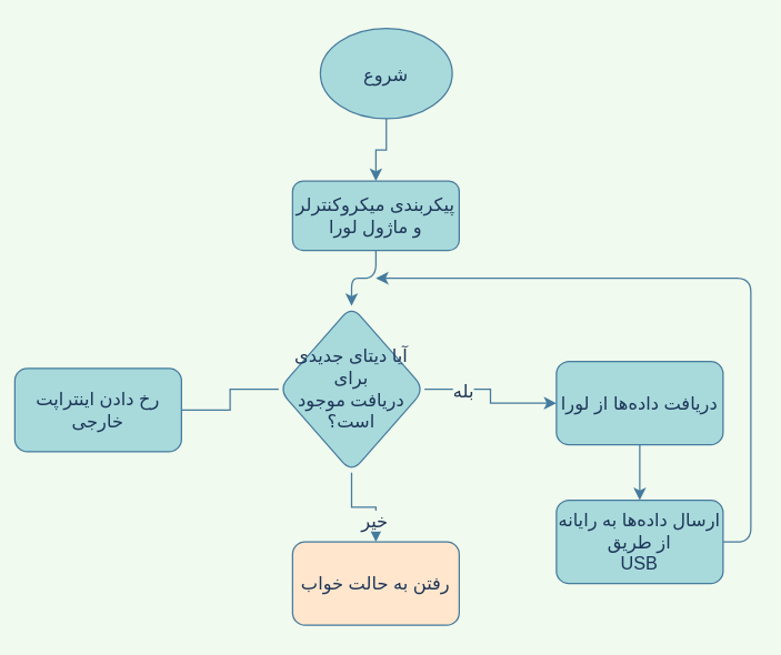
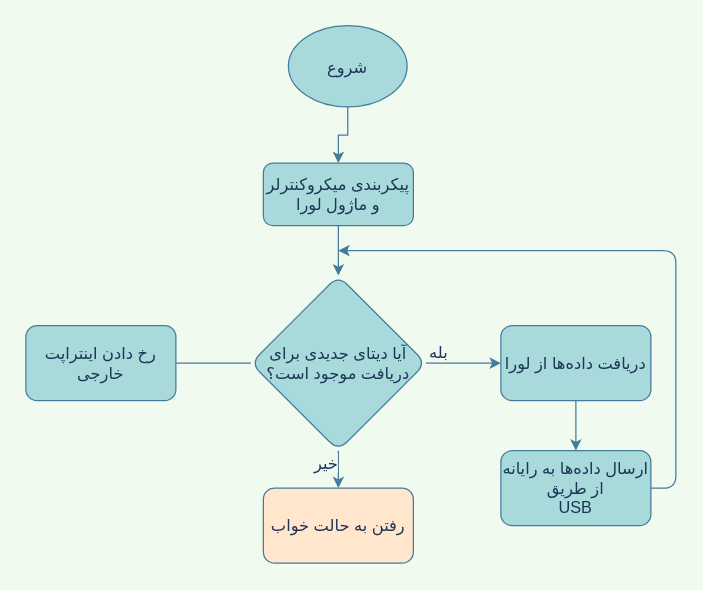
  <mxCell id="0" />
  <mxCell id="1" parent="0" />
  <mxCell id="2" style="edgeStyle=orthogonalEdgeStyle;curved=0;rounded=1;sketch=0;orthogonalLoop=1;jettySize=auto;html=1;strokeColor=#457B9D;fillColor=#A8DADC;fontColor=#1D3557;fontSize=13;" edge="1" parent="1" source="3" target="9"><mxGeometry relative="1" as="geometry" /></mxCell>
  <mxCell id="3" value="پیکربندی میکروکنترلر و ماژول‌ لورا" style="rounded=1;whiteSpace=wrap;html=1;fontSize=13;glass=0;strokeWidth=1;shadow=0;fillColor=#A8DADC;strokeColor=#457B9D;fontColor=#1D3557;" vertex="1" parent="1"><mxGeometry x="210" y="130" width="120" height="50" as="geometry" /></mxCell>
  <mxCell id="4" style="edgeStyle=orthogonalEdgeStyle;rounded=0;orthogonalLoop=1;jettySize=auto;html=1;fontSize=13;strokeColor=#457B9D;fontColor=#1D3557;labelBackgroundColor=#F1FAEE;" edge="1" parent="1" source="5" target="3"><mxGeometry relative="1" as="geometry" /></mxCell>
  <mxCell id="5" value="&lt;font style=&quot;font-size: 13px;&quot;&gt;شروع&lt;/font&gt;" style="ellipse;whiteSpace=wrap;html=1;aspect=fixed;rounded=0;sketch=0;strokeColor=#457B9D;fillColor=#A8DADC;fontColor=#1D3557;fontSize=13;" vertex="1" parent="1"><mxGeometry x="230" y="20" width="95" height="65" as="geometry" /></mxCell>
  <mxCell id="6" value="خیر" style="edgeStyle=orthogonalEdgeStyle;rounded=0;orthogonalLoop=1;jettySize=auto;html=1;fontSize=13;strokeColor=#457B9D;fontColor=#1D3557;labelBackgroundColor=#F1FAEE;" edge="1" parent="1" source="9" target="11"><mxGeometry x="0.2" y="-10" relative="1" as="geometry"><mxPoint as="offset" /></mxGeometry></mxCell>
  <mxCell id="7" value="" style="edgeStyle=orthogonalEdgeStyle;rounded=0;orthogonalLoop=1;jettySize=auto;html=1;fontSize=13;strokeColor=#457B9D;fontColor=#1D3557;labelBackgroundColor=#F1FAEE;" edge="1" parent="1" source="9" target="13"><mxGeometry relative="1" as="geometry" /></mxCell>
  <mxCell id="8" value="&lt;div style=&quot;font-size: 13px;&quot;&gt;بله&lt;/div&gt;" style="edgeLabel;html=1;align=center;verticalAlign=middle;resizable=0;points=[];fontSize=13;fontColor=#1D3557;labelBackgroundColor=#F1FAEE;" vertex="1" connectable="0" parent="7"><mxGeometry x="0.211" relative="1" as="geometry"><mxPoint x="-26.19" y="-10" as="offset" /></mxGeometry></mxCell>
- <mxCell id="9" value="&lt;div style=&quot;font-size: 13px;&quot;&gt;آیا دیتای جدیدی برای &lt;br style=&quot;font-size: 13px;&quot;&gt;&lt;/div&gt;&lt;div style=&quot;font-size: 13px;&quot;&gt;دریافت موجود است؟&lt;/div&gt;" style="rhombus;whiteSpace=wrap;html=1;rounded=1;shadow=0;fontSize=13;fontColor=#1D3557;strokeColor=#457B9D;strokeWidth=1;fillColor=#A8DADC;glass=0;" vertex="1" parent="1"><mxGeometry x="200" y="220" width="105" height="120" as="geometry" /></mxCell>
+ <mxCell id="9" value="&lt;div style=&quot;font-size: 13px;&quot;&gt;آیا دیتای جدیدی برای &lt;br style=&quot;font-size: 13px;&quot;&gt;&lt;/div&gt;&lt;div style=&quot;font-size: 13px;&quot;&gt;دریافت موجود است؟&lt;/div&gt;" style="rhombus;whiteSpace=wrap;html=1;rounded=1;shadow=0;fontSize=13;fontColor=#1D3557;strokeColor=#457B9D;strokeWidth=1;fillColor=#A8DADC;glass=0;" vertex="1" parent="1"><mxGeometry x="200" y="220" width="140" height="140" as="geometry" /></mxCell>
  <mxCell id="10" style="edgeStyle=orthogonalEdgeStyle;rounded=0;orthogonalLoop=1;jettySize=auto;html=1;exitX=0.5;exitY=1;exitDx=0;exitDy=0;fontSize=13;strokeColor=#457B9D;fontColor=#1D3557;labelBackgroundColor=#F1FAEE;" edge="1" parent="1" source="9" target="9"><mxGeometry relative="1" as="geometry" /></mxCell>
  <mxCell id="11" value="رفتن به حالت خواب" style="whiteSpace=wrap;html=1;rounded=1;shadow=0;fontSize=13;fontColor=#1D3557;strokeColor=#457B9D;strokeWidth=1;fillColor=#ffe6cc;glass=0;" vertex="1" parent="1"><mxGeometry x="210" y="390" width="120" height="60" as="geometry" /></mxCell>
  <mxCell id="12" value="" style="edgeStyle=orthogonalEdgeStyle;rounded=0;orthogonalLoop=1;jettySize=auto;html=1;fontSize=13;strokeColor=#457B9D;fontColor=#1D3557;labelBackgroundColor=#F1FAEE;" edge="1" parent="1" source="13" target="15"><mxGeometry relative="1" as="geometry" /></mxCell>
  <mxCell id="13" value="دریافت داده‌ها از لورا" style="whiteSpace=wrap;html=1;rounded=1;shadow=0;fontSize=13;fontColor=#1D3557;strokeColor=#457B9D;strokeWidth=1;fillColor=#A8DADC;glass=0;" vertex="1" parent="1"><mxGeometry x="400" y="260" width="120" height="60" as="geometry" /></mxCell>
  <mxCell id="14" style="edgeStyle=orthogonalEdgeStyle;curved=0;rounded=1;sketch=0;orthogonalLoop=1;jettySize=auto;html=1;strokeColor=#457B9D;fillColor=#A8DADC;fontColor=#1D3557;fontSize=13;" edge="1" parent="1" source="15"><mxGeometry relative="1" as="geometry"><mxPoint x="270" y="200" as="targetPoint" /><Array as="points"><mxPoint x="540" y="390" /><mxPoint x="540" y="200" /></Array></mxGeometry></mxCell>
  <mxCell id="15" value="&lt;div style=&quot;font-size: 13px;&quot;&gt;ارسال داده‌ها به رایانه از طریق&lt;/div&gt;&lt;div style=&quot;font-size: 13px;&quot;&gt;USB&lt;br style=&quot;font-size: 13px;&quot;&gt;&lt;/div&gt;" style="whiteSpace=wrap;html=1;rounded=1;shadow=0;fontSize=13;fontColor=#1D3557;strokeColor=#457B9D;strokeWidth=1;fillColor=#A8DADC;glass=0;" vertex="1" parent="1"><mxGeometry x="400" y="360" width="120" height="60" as="geometry" /></mxCell>
  <mxCell id="16" style="edgeStyle=orthogonalEdgeStyle;rounded=0;orthogonalLoop=1;jettySize=auto;html=1;fontSize=13;strokeColor=#457B9D;fontColor=#1D3557;labelBackgroundColor=#F1FAEE;endArrow=none;" edge="1" parent="1" source="17" target="9"><mxGeometry relative="1" as="geometry" /></mxCell>
- <mxCell id="17" value="رخ دادن اینتراپت خارجی" style="rounded=1;whiteSpace=wrap;html=1;fontSize=13;fillColor=#A8DADC;strokeColor=#457B9D;fontColor=#1D3557;" vertex="1" parent="1"><mxGeometry x="10" y="265" width="120" height="60" as="geometry" /></mxCell>
+ <mxCell id="17" value="رخ دادن اینتراپت خارجی" style="rounded=1;whiteSpace=wrap;html=1;fontSize=13;fillColor=#A8DADC;strokeColor=#457B9D;fontColor=#1D3557;" vertex="1" parent="1"><mxGeometry x="20" y="260" width="120" height="60" as="geometry" /></mxCell>
